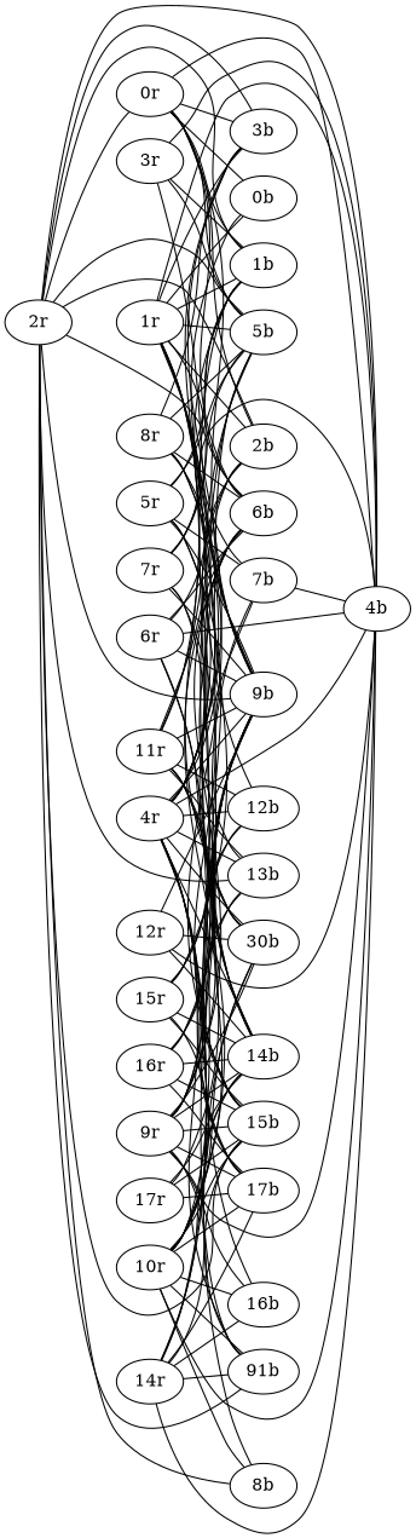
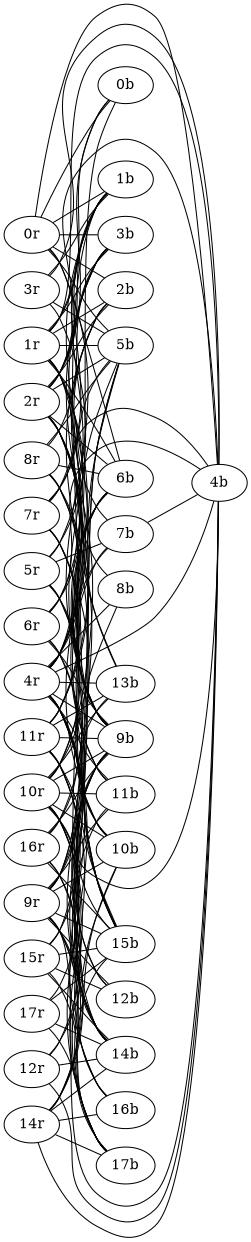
  graph {
    rankdir=LR
    "0r"
    "0b"
    "1b"
    "2b"
    "3b"
    "4b"
    "5b"
    "6b"
    "9b"
    "1r"
    "7b"
-   "10b" [label="30b"]
+   "10b"
    "12b"
    "14b"
    "2r"
    "8b"
-   "11b" [label="91b"]
+   "11b"
    "13b"
    "15b"
    "3r"
    "4r"
    "16b"
    "17b"
    "5r"
    "6r"
    "7r"
    "8r"
    "9r"
    "10r"
    "11r"
    "12r"
    "14r"
    "15r"
    "16r"
    "17r"
    "0r" -- "0b"
    "0r" -- "1b"
    "0r" -- "2b"
    "0r" -- "3b"
    "0r" -- "4b"
    "0r" -- "5b"
    "0r" -- "6b"
    "0r" -- "9b"
    "1r" -- "0b"
    "1r" -- "1b"
    "1r" -- "2b"
    "1r" -- "3b"
    "1r" -- "4b"
    "1r" -- "5b"
    "1r" -- "6b"
    "1r" -- "9b"
    "1r" -- "7b"
    "1r" -- "10b"
-   "1r" -- "12b"
    "1r" -- "14b"
    "7b" -- "4b"
-   "2r" -- "0r"
+   "2r" -- "0b"
    "2r" -- "1b"
    "2r" -- "2b"
    "2r" -- "3b"
    "2r" -- "4b"
    "2r" -- "5b"
    "2r" -- "6b"
    "2r" -- "9b"
    "2r" -- "8b"
    "2r" -- "11b"
    "2r" -- "13b"
    "2r" -- "15b"
    "3r" -- "1b"
    "3r" -- "4b"
    "3r" -- "5b"
    "3r" -- "9b"
    "4r" -- "0b"
    "4r" -- "1b"
    "4r" -- "2b"
    "4r" -- "3b"
    "4r" -- "4b"
    "4r" -- "6b"
    "4r" -- "9b"
    "4r" -- "7b"
    "4r" -- "10b"
    "4r" -- "12b"
    "4r" -- "14b"
    "4r" -- "8b"
    "4r" -- "11b"
    "4r" -- "13b"
    "4r" -- "15b"
    "4r" -- "16b"
    "4r" -- "17b"
    "5r" -- "1b"
    "5r" -- "5b"
    "5r" -- "9b"
    "5r" -- "7b"
    "5r" -- "10b"
    "5r" -- "14b"
    "6r" -- "2b"
    "6r" -- "4b"
    "6r" -- "6b"
    "6r" -- "9b"
    "6r" -- "10b"
    "6r" -- "14b"
    "7r" -- "1b"
    "7r" -- "4b"
    "7r" -- "5b"
    "7r" -- "9b"
    "7r" -- "11b"
    "7r" -- "15b"
    "8r" -- "3b"
    "8r" -- "5b"
    "8r" -- "6b"
    "8r" -- "9b"
    "8r" -- "13b"
    "8r" -- "15b"
    "9r" -- "1b"
    "9r" -- "4b"
    "9r" -- "5b"
    "9r" -- "9b"
    "9r" -- "7b"
    "9r" -- "10b"
    "9r" -- "12b"
    "9r" -- "14b"
    "9r" -- "11b"
    "9r" -- "15b"
    "9r" -- "16b"
    "9r" -- "17b"
    "10r" -- "2b"
    "10r" -- "4b"
    "10r" -- "6b"
    "10r" -- "9b"
    "10r" -- "10b"
    "10r" -- "14b"
    "10r" -- "8b"
    "10r" -- "11b"
    "10r" -- "13b"
    "10r" -- "15b"
    "10r" -- "16b"
    "10r" -- "17b"
    "11r" -- "3b"
    "11r" -- "5b"
    "11r" -- "6b"
    "11r" -- "9b"
    "11r" -- "12b"
    "11r" -- "14b"
    "11r" -- "13b"
    "11r" -- "15b"
    "11r" -- "17b"
    "12r" -- "4b"
    "12r" -- "9b"
    "12r" -- "10b"
    "12r" -- "14b"
    "14r" -- "4b"
    "14r" -- "9b"
    "14r" -- "10b"
    "14r" -- "14b"
    "14r" -- "11b"
    "14r" -- "15b"
    "14r" -- "16b"
    "14r" -- "17b"
    "15r" -- "5b"
    "15r" -- "9b"
    "15r" -- "12b"
    "15r" -- "14b"
    "15r" -- "15b"
    "15r" -- "17b"
    "16r" -- "6b"
    "16r" -- "9b"
    "16r" -- "14b"
    "16r" -- "13b"
    "16r" -- "15b"
    "16r" -- "17b"
    "17r" -- "9b"
    "17r" -- "14b"
    "17r" -- "15b"
    "17r" -- "17b"
  }
